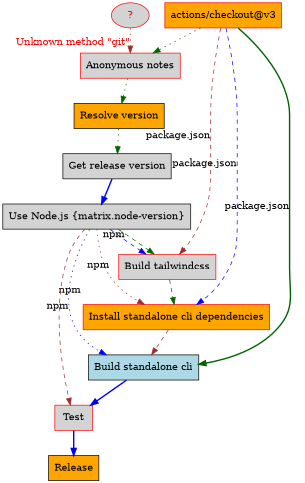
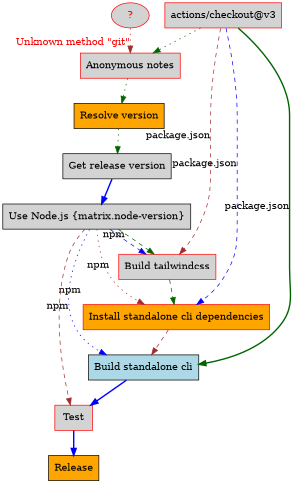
  digraph {
    node [color=red fillcolor=lightgrey shape=rect style=filled]
    edge [color=darkgreen style=dashed]
-   "actions/checkout@v3" [fillcolor=orange]
+   "actions/checkout@v3"
    n2 [label="Anonymous notes"]
    "Build tailwindcss"
    "Install standalone cli dependencies" [fillcolor=orange]
    "Build standalone cli" [color=black fillcolor=lightblue]
    "Resolve version" [color=black fillcolor=orange]
    Test
    n8 [color=black label="Get release version"]
    "Use Node.js {matrix.node-version}" [color=black]
    Release [color=black fillcolor=orange]
    "?" [fontcolor=red shape=ellipse]
    "actions/checkout@v3" -> n2 [style=dotted]
    "actions/checkout@v3" -> "Build tailwindcss" [color=brown decorate=false xlabel="package.json"]
    "actions/checkout@v3" -> "Install standalone cli dependencies" [color=blue decorate=false xlabel="package.json"]
    "actions/checkout@v3" -> "Build standalone cli" [decorate=false style=bold xlabel="package.json"]
    n2 -> "Resolve version" [style=dotted]
    "Build tailwindcss" -> "Install standalone cli dependencies"
    "Install standalone cli dependencies" -> "Build standalone cli" [color=brown]
    "Build standalone cli" -> Test [color=blue style=bold]
    "Resolve version" -> n8 [style=dotted]
    Test -> Release [color=blue style=bold]
    n8 -> "Use Node.js {matrix.node-version}" [color=blue style=bold]
    "Use Node.js {matrix.node-version}" -> "Build tailwindcss" [color=blue xlabel=npm]
    "Use Node.js {matrix.node-version}" -> "Build tailwindcss"
    "Use Node.js {matrix.node-version}" -> "Install standalone cli dependencies" [color=brown style=dotted xlabel=npm]
    "Use Node.js {matrix.node-version}" -> "Build standalone cli" [color=blue style=dotted xlabel=npm]
    "Use Node.js {matrix.node-version}" -> Test [color=brown xlabel=npm]
    "?" -> n2 [color=brown fontcolor=red style=dotted xlabel="Unknown method \"git\""]
  }
